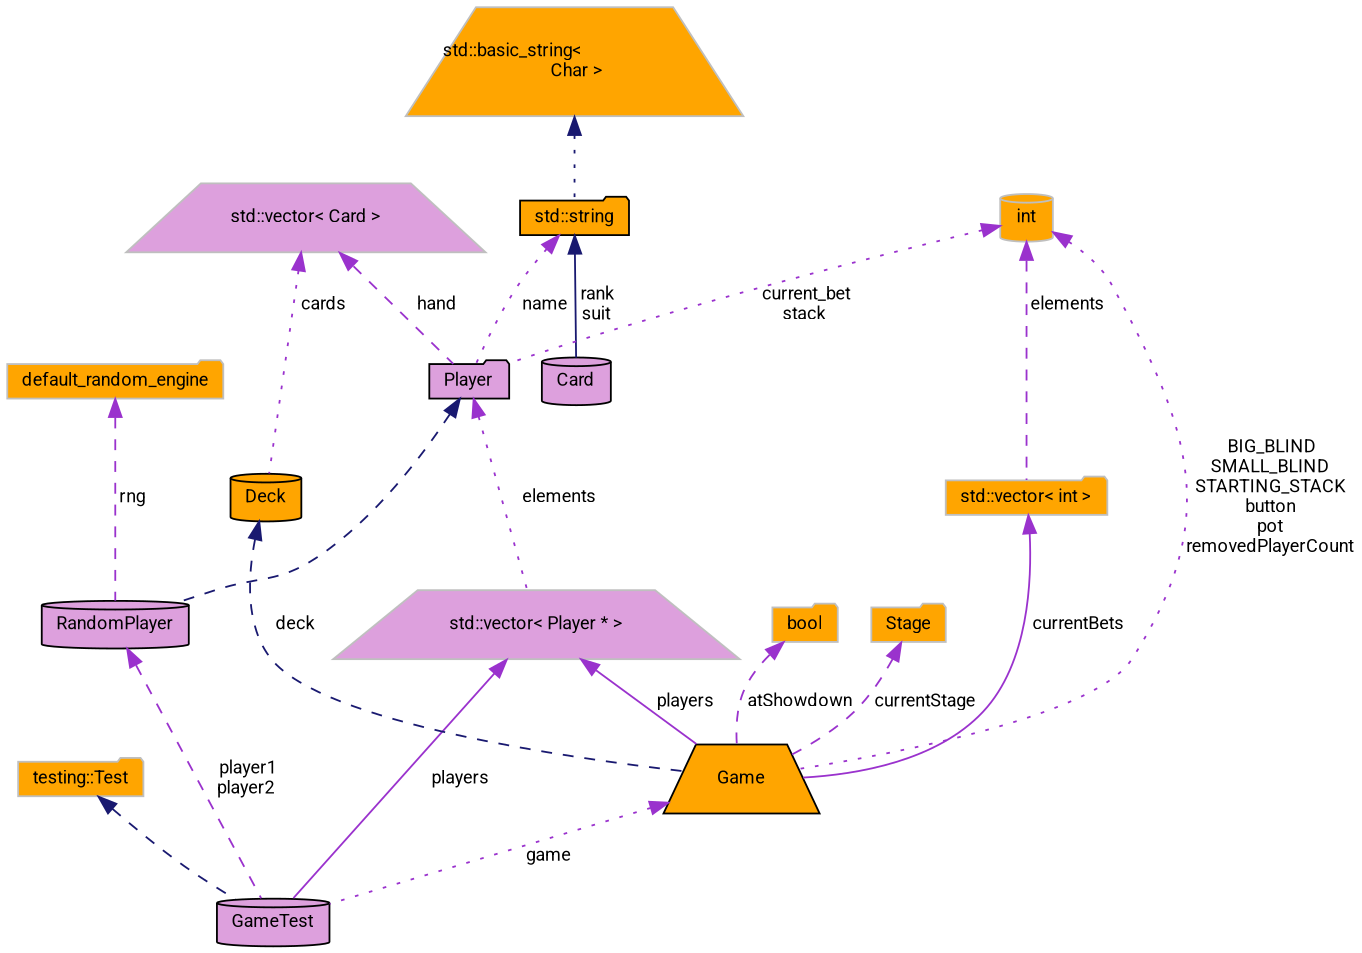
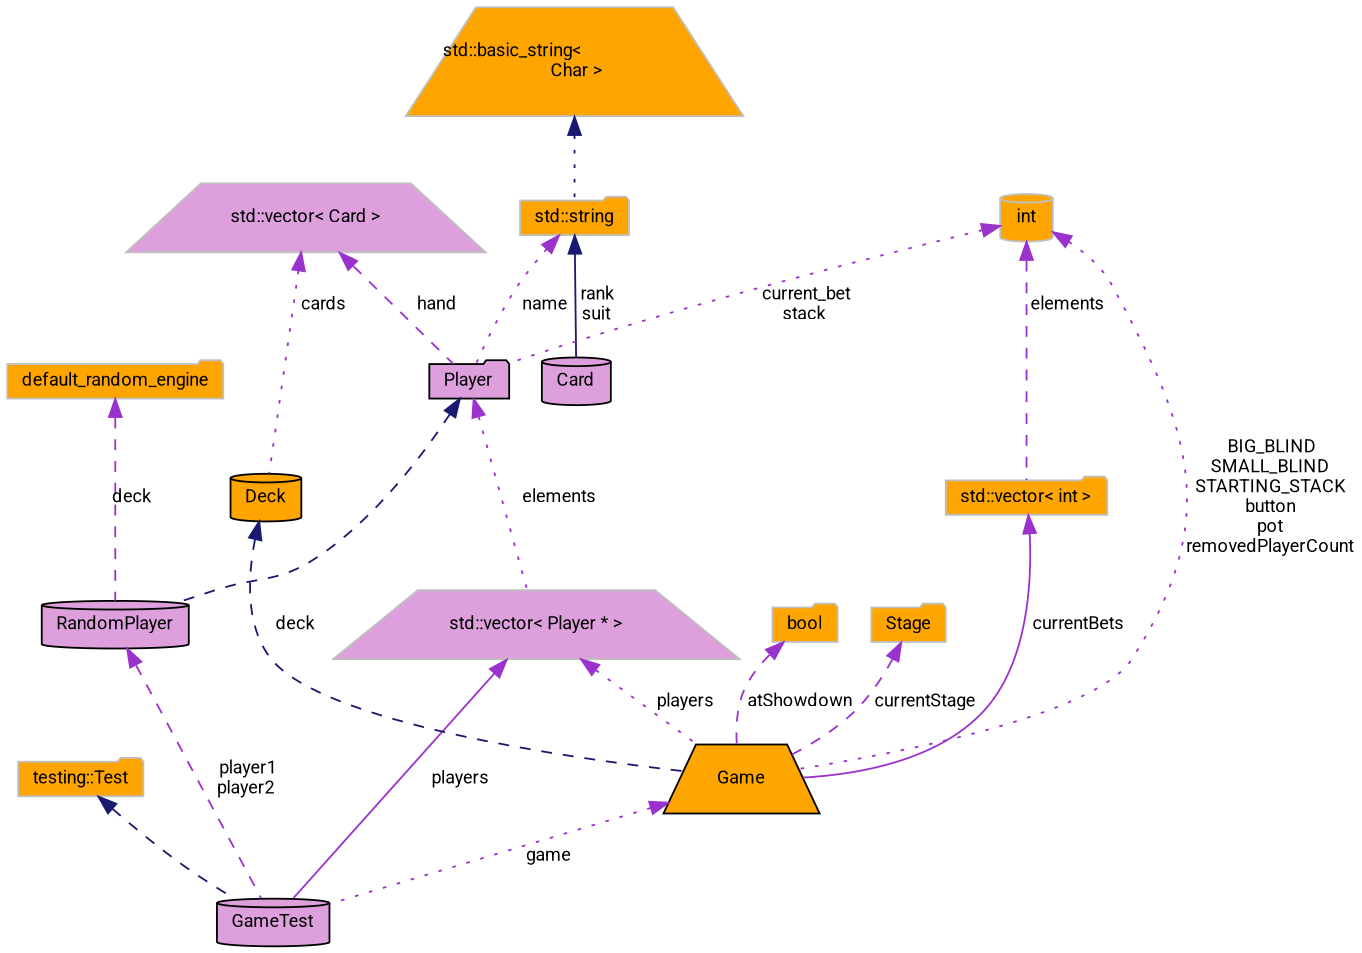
  digraph {
    fontname=Roboto
    node [color=grey75 fillcolor=orange fontname=Roboto fontsize=10 shape=folder style=filled]
    edge [color=darkorchid3 dir=back fontname=Roboto fontsize=10 labelfontname=Helvetica labelfontsize=10 style=dashed]
    n1 [color=black fillcolor=plum fontcolor=black height=0.2 label=GameTest shape=cylinder width=0.4]
    n2 [height=0.2 label="testing::Test" width=0.4]
    n3 [fillcolor=plum height=0.2 label="std::vector\< Player * \>" shape=trapezium width=0.4]
    n4 [color=black height=0.2 label=Game shape=trapezium width=0.4]
    n5 [color=black fillcolor=plum height=0.2 label=Player width=0.4]
    n6 [color=black fillcolor=plum height=0.2 label=RandomPlayer shape=cylinder width=0.4]
    n7 [fillcolor=plum height=0.2 label="std::vector\< Card \>" shape=trapezium width=0.4]
    n8 [color=black height=0.2 label=Deck shape=cylinder width=0.4]
    n9 [color=black fillcolor=plum height=0.2 label=Card shape=cylinder width=0.4]
-   n10 [color=black height=0.2 label="std::string" width=0.4]
+   n10 [height=0.2 label="std::string" width=0.4]
    n11 [height=0.2 label="std::basic_string\<\l Char \>" shape=trapezium width=0.4]
    n12 [height=0.2 label=int shape=cylinder width=0.4]
    n13 [height=0.2 label="std::vector\< int \>" width=0.4]
    n14 [height=0.2 label=bool width=0.4]
    n15 [height=0.2 label=Stage width=0.4]
    n16 [height=0.2 label=default_random_engine width=0.4]
    n2 -> n1 [color=midnightblue]
    n3 -> n1 [label=" players" style=solid]
-   n3 -> n4 [label=" players" style=solid]
+   n3 -> n4 [label=" players" style=dotted]
    n4 -> n1 [label=" game" style=dotted]
    n5 -> n3 [label=" elements" style=dotted]
    n5 -> n6 [color=midnightblue]
    n6 -> n1 [label=" player1\nplayer2"]
    n7 -> n5 [label=" hand"]
    n7 -> n8 [label=" cards" style=dotted]
    n8 -> n4 [color=midnightblue label=" deck"]
    n10 -> n5 [label=" name" style=dotted]
    n10 -> n9 [color=midnightblue label=" rank\nsuit" style=solid]
    n11 -> n10 [color=midnightblue style=dotted]
    n12 -> n4 [label=" BIG_BLIND\nSMALL_BLIND\nSTARTING_STACK\nbutton\npot\nremovedPlayerCount" style=dotted]
    n12 -> n5 [label=" current_bet\nstack" style=dotted]
    n12 -> n13 [label=" elements"]
    n13 -> n4 [label=" currentBets" style=solid]
    n14 -> n4 [label=" atShowdown"]
    n15 -> n4 [label=" currentStage"]
-   n16 -> n6 [label=" rng"]
+   n16 -> n6 [label=" deck"]
  }
